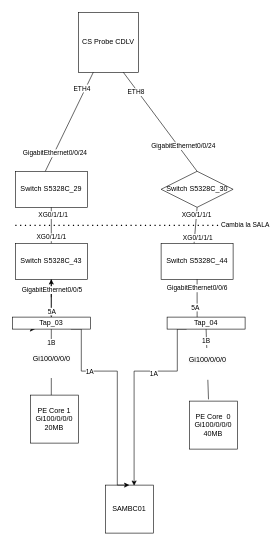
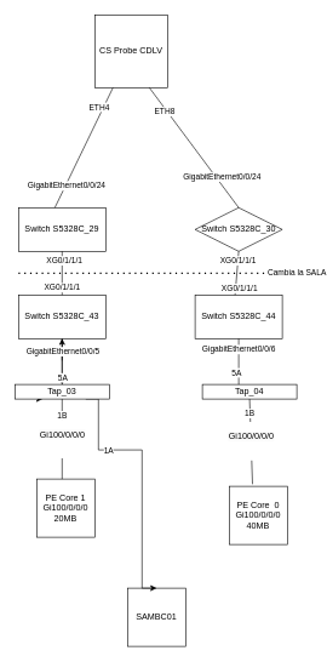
  <mxCell id="0" />
  <mxCell id="1" parent="0" />
  <mxCell id="2" value="CS Probe CDLV" style="whiteSpace=wrap;html=1;aspect=fixed;" vertex="1" parent="1"><mxGeometry x="130" y="20" width="100" height="100" as="geometry" /></mxCell>
  <mxCell id="3" value="SAMBC01" style="whiteSpace=wrap;html=1;aspect=fixed;" vertex="1" parent="1"><mxGeometry x="175" y="808" width="80" height="80" as="geometry" /></mxCell>
  <mxCell id="4" value="" style="edgeStyle=orthogonalEdgeStyle;rounded=0;orthogonalLoop=1;jettySize=auto;html=1;" edge="1" parent="1" source="8" target="13"><mxGeometry relative="1" as="geometry" /></mxCell>
  <mxCell id="5" style="edgeStyle=orthogonalEdgeStyle;rounded=0;orthogonalLoop=1;jettySize=auto;html=1;exitX=0.25;exitY=1;exitDx=0;exitDy=0;" edge="1" parent="1" source="8"><mxGeometry relative="1" as="geometry"><mxPoint x="58" y="548" as="targetPoint" /></mxGeometry></mxCell>
  <mxCell id="6" style="edgeStyle=orthogonalEdgeStyle;rounded=0;orthogonalLoop=1;jettySize=auto;html=1;exitX=0.75;exitY=1;exitDx=0;exitDy=0;entryX=0.5;entryY=0;entryDx=0;entryDy=0;" edge="1" parent="1" source="8" target="3"><mxGeometry relative="1" as="geometry"><Array as="points"><mxPoint x="135" y="548" /><mxPoint x="135" y="618" /><mxPoint x="195" y="618" /><mxPoint x="195" y="808" /></Array></mxGeometry></mxCell>
  <mxCell id="7" value="1A" style="edgeLabel;html=1;align=center;verticalAlign=middle;resizable=0;points=[];" vertex="1" connectable="0" parent="6"><mxGeometry x="-0.438" y="-1" relative="1" as="geometry"><mxPoint x="1" as="offset" /></mxGeometry></mxCell>
  <mxCell id="8" value="Tap_03" style="rounded=0;whiteSpace=wrap;html=1;" vertex="1" parent="1"><mxGeometry x="20" y="528" width="130" height="20" as="geometry" /></mxCell>
- <mxCell id="9" style="edgeStyle=orthogonalEdgeStyle;rounded=0;orthogonalLoop=1;jettySize=auto;html=1;exitX=0.25;exitY=1;exitDx=0;exitDy=0;entryX=0.6;entryY=0.013;entryDx=0;entryDy=0;entryPerimeter=0;" edge="1" parent="1" source="11" target="3"><mxGeometry relative="1" as="geometry"><mxPoint x="225" y="798" as="targetPoint" /><Array as="points"><mxPoint x="295" y="548" /><mxPoint x="295" y="618" /><mxPoint x="223" y="618" /></Array></mxGeometry></mxCell>
- <mxCell id="10" value="1A" style="edgeLabel;html=1;align=center;verticalAlign=middle;resizable=0;points=[];" vertex="1" connectable="0" parent="9"><mxGeometry x="-0.28" y="3" relative="1" as="geometry"><mxPoint as="offset" /></mxGeometry></mxCell>
  <mxCell id="11" value="Tap_04" style="rounded=0;whiteSpace=wrap;html=1;" vertex="1" parent="1"><mxGeometry x="278" y="528" width="130" height="20" as="geometry" /></mxCell>
  <mxCell id="12" value="" style="edgeStyle=orthogonalEdgeStyle;rounded=0;orthogonalLoop=1;jettySize=auto;html=1;" edge="1" parent="1" source="13" target="8"><mxGeometry relative="1" as="geometry" /></mxCell>
  <mxCell id="13" value="Switch S5328C_43" style="rounded=0;whiteSpace=wrap;html=1;" vertex="1" parent="1"><mxGeometry x="25" y="405" width="120" height="60" as="geometry" /></mxCell>
  <mxCell id="14" value="Switch S5328C_44" style="rounded=0;whiteSpace=wrap;html=1;" vertex="1" parent="1"><mxGeometry x="268" y="405" width="120" height="60" as="geometry" /></mxCell>
  <mxCell id="15" value="" style="endArrow=none;html=1;rounded=0;entryX=0.5;entryY=1;entryDx=0;entryDy=0;" edge="1" parent="1" target="13"><mxGeometry width="50" height="50" relative="1" as="geometry"><mxPoint x="85" y="495" as="sourcePoint" /><mxPoint x="135" y="445" as="targetPoint" /></mxGeometry></mxCell>
  <mxCell id="16" value="5A" style="edgeLabel;html=1;align=center;verticalAlign=middle;resizable=0;points=[];" vertex="1" connectable="0" parent="15"><mxGeometry x="0.133" relative="1" as="geometry"><mxPoint y="40" as="offset" /></mxGeometry></mxCell>
  <mxCell id="17" value="GigabitEthernet0/0/5" style="edgeLabel;html=1;align=center;verticalAlign=middle;resizable=0;points=[];" vertex="1" connectable="0" parent="15"><mxGeometry x="-0.145" relative="1" as="geometry"><mxPoint as="offset" /></mxGeometry></mxCell>
  <mxCell id="18" value="5A" style="endArrow=none;html=1;rounded=0;entryX=0.5;entryY=1;entryDx=0;entryDy=0;exitX=0.385;exitY=0;exitDx=0;exitDy=0;exitPerimeter=0;" edge="1" parent="1" source="11" target="14"><mxGeometry x="-0.496" y="3" width="50" height="50" relative="1" as="geometry"><mxPoint x="188" y="505" as="sourcePoint" /><mxPoint x="188" y="475" as="targetPoint" /><mxPoint as="offset" /></mxGeometry></mxCell>
  <mxCell id="19" value="GigabitEthernet0/0/6" style="edgeLabel;html=1;align=center;verticalAlign=middle;resizable=0;points=[];" vertex="1" connectable="0" parent="18"><mxGeometry x="0.564" y="1" relative="1" as="geometry"><mxPoint as="offset" /></mxGeometry></mxCell>
  <mxCell id="20" value="Switch S5328C_29" style="rounded=0;whiteSpace=wrap;html=1;" vertex="1" parent="1"><mxGeometry x="25" y="285" width="120" height="60" as="geometry" /></mxCell>
  <mxCell id="21" value="Switch S5328C_30" style="rhombus;whiteSpace=wrap;html=1;" vertex="1" parent="1"><mxGeometry x="268" y="285" width="120" height="60" as="geometry" /></mxCell>
  <mxCell id="22" value="" style="endArrow=none;html=1;rounded=0;entryX=0.25;entryY=1;entryDx=0;entryDy=0;" edge="1" parent="1" target="2"><mxGeometry width="50" height="50" relative="1" as="geometry"><mxPoint x="75" y="285" as="sourcePoint" /><mxPoint x="122.5" y="205" as="targetPoint" /></mxGeometry></mxCell>
  <mxCell id="23" value="GigabitEthernet0/0/24" style="edgeLabel;html=1;align=center;verticalAlign=middle;resizable=0;points=[];" vertex="1" connectable="0" parent="22"><mxGeometry x="0.486" y="-1" relative="1" as="geometry"><mxPoint x="-45" y="91" as="offset" /></mxGeometry></mxCell>
  <mxCell id="24" value="ETH4" style="edgeLabel;html=1;align=center;verticalAlign=middle;resizable=0;points=[];" vertex="1" connectable="0" parent="22"><mxGeometry x="0.684" y="-1" relative="1" as="geometry"><mxPoint x="-8" as="offset" /></mxGeometry></mxCell>
  <mxCell id="25" value="" style="endArrow=none;html=1;rounded=0;exitX=0.5;exitY=0;exitDx=0;exitDy=0;entryX=0.75;entryY=1;entryDx=0;entryDy=0;" edge="1" parent="1" source="21" target="2"><mxGeometry width="50" height="50" relative="1" as="geometry"><mxPoint x="218.5" y="285" as="sourcePoint" /><mxPoint x="268" y="205" as="targetPoint" /></mxGeometry></mxCell>
  <mxCell id="26" value="GigabitEthernet0/0/24" style="edgeLabel;html=1;align=center;verticalAlign=middle;resizable=0;points=[];" vertex="1" connectable="0" parent="25"><mxGeometry x="0.631" y="2" relative="1" as="geometry"><mxPoint x="79" y="91" as="offset" /></mxGeometry></mxCell>
  <mxCell id="27" value="ETH8" style="edgeLabel;html=1;align=center;verticalAlign=middle;resizable=0;points=[];" vertex="1" connectable="0" parent="25"><mxGeometry x="0.71" y="-3" relative="1" as="geometry"><mxPoint y="10" as="offset" /></mxGeometry></mxCell>
  <mxCell id="28" value="XG0/1/1/1" style="endArrow=none;html=1;rounded=0;entryX=0.5;entryY=1;entryDx=0;entryDy=0;" edge="1" parent="1" target="20"><mxGeometry x="-0.667" width="50" height="50" relative="1" as="geometry"><mxPoint x="85" y="405" as="sourcePoint" /><mxPoint x="135" y="355" as="targetPoint" /><mxPoint as="offset" /></mxGeometry></mxCell>
  <mxCell id="29" value="XG0/1/1/1" style="edgeLabel;html=1;align=center;verticalAlign=middle;resizable=0;points=[];" vertex="1" connectable="0" parent="28"><mxGeometry x="0.6" y="-2" relative="1" as="geometry"><mxPoint as="offset" /></mxGeometry></mxCell>
  <mxCell id="30" value="" style="endArrow=none;html=1;rounded=0;entryX=0.5;entryY=1;entryDx=0;entryDy=0;" edge="1" parent="1" target="21"><mxGeometry width="50" height="50" relative="1" as="geometry"><mxPoint x="323" y="405" as="sourcePoint" /><mxPoint x="318" y="355" as="targetPoint" /></mxGeometry></mxCell>
  <mxCell id="31" value="XG0/1/1/1" style="edgeLabel;html=1;align=center;verticalAlign=middle;resizable=0;points=[];" vertex="1" connectable="0" parent="30"><mxGeometry x="0.6" relative="1" as="geometry"><mxPoint as="offset" /></mxGeometry></mxCell>
  <mxCell id="32" value="PE Core 1&lt;div&gt;Gi100/0/0/0&lt;/div&gt;&lt;div&gt;20MB&lt;/div&gt;" style="whiteSpace=wrap;html=1;aspect=fixed;" vertex="1" parent="1"><mxGeometry x="50" y="658" width="80" height="80" as="geometry" /></mxCell>
  <mxCell id="33" value="PE Core&amp;nbsp; 0&lt;div&gt;Gi100/0/0/0&lt;br&gt;&lt;/div&gt;&lt;div&gt;40MB&lt;/div&gt;" style="whiteSpace=wrap;html=1;aspect=fixed;" vertex="1" parent="1"><mxGeometry x="315" y="668" width="80" height="80" as="geometry" /></mxCell>
  <mxCell id="34" value="&#10;&lt;span style=&quot;color: rgb(0, 0, 0); font-family: Helvetica; font-size: 12px; font-style: normal; font-variant-ligatures: normal; font-variant-caps: normal; font-weight: 400; letter-spacing: normal; orphans: 2; text-align: center; text-indent: 0px; text-transform: none; widows: 2; word-spacing: 0px; -webkit-text-stroke-width: 0px; white-space: normal; background-color: rgb(251, 251, 251); text-decoration-thickness: initial; text-decoration-style: initial; text-decoration-color: initial; display: inline !important; float: none;&quot;&gt;Gi100/0/0/0&lt;/span&gt;&#10;&#10;" style="endArrow=none;html=1;rounded=0;entryX=0.5;entryY=1;entryDx=0;entryDy=0;" edge="1" parent="1" target="8"><mxGeometry width="50" height="50" relative="1" as="geometry"><mxPoint x="85" y="658" as="sourcePoint" /><mxPoint x="135" y="608" as="targetPoint" /></mxGeometry></mxCell>
  <mxCell id="35" value="1B" style="edgeLabel;html=1;align=center;verticalAlign=middle;resizable=0;points=[];" vertex="1" connectable="0" parent="34"><mxGeometry x="0.599" y="1" relative="1" as="geometry"><mxPoint as="offset" /></mxGeometry></mxCell>
  <mxCell id="36" value="&#10;&lt;span style=&quot;color: rgb(0, 0, 0); font-family: Helvetica; font-size: 12px; font-style: normal; font-variant-ligatures: normal; font-variant-caps: normal; font-weight: 400; letter-spacing: normal; orphans: 2; text-align: center; text-indent: 0px; text-transform: none; widows: 2; word-spacing: 0px; -webkit-text-stroke-width: 0px; white-space: normal; background-color: rgb(251, 251, 251); text-decoration-thickness: initial; text-decoration-style: initial; text-decoration-color: initial; display: inline !important; float: none;&quot;&gt;Gi100/0/0/0&lt;/span&gt;&#10;&#10;" style="endArrow=none;html=1;rounded=0;entryX=0.5;entryY=1;entryDx=0;entryDy=0;exitX=0.4;exitY=-0.037;exitDx=0;exitDy=0;exitPerimeter=0;" edge="1" parent="1" source="33" target="11"><mxGeometry width="50" height="50" relative="1" as="geometry"><mxPoint x="340.5" y="658" as="sourcePoint" /><mxPoint x="343" y="558" as="targetPoint" /></mxGeometry></mxCell>
  <mxCell id="37" value="1B" style="edgeLabel;html=1;align=center;verticalAlign=middle;resizable=0;points=[];" vertex="1" connectable="0" parent="36"><mxGeometry x="0.666" y="1" relative="1" as="geometry"><mxPoint as="offset" /></mxGeometry></mxCell>
  <mxCell id="38" value="" style="endArrow=none;dashed=1;html=1;dashPattern=1 3;strokeWidth=2;rounded=0;" edge="1" parent="1"><mxGeometry width="50" height="50" relative="1" as="geometry"><mxPoint x="25" y="375" as="sourcePoint" /><mxPoint x="415" y="375" as="targetPoint" /></mxGeometry></mxCell>
  <mxCell id="39" value="XG0/1/1/1" style="edgeLabel;html=1;align=center;verticalAlign=middle;resizable=0;points=[];" vertex="1" connectable="0" parent="38"><mxGeometry x="0.579" y="-5" relative="1" as="geometry"><mxPoint x="-5" y="15" as="offset" /></mxGeometry></mxCell>
  <mxCell id="40" value="Cambia la SALA" style="edgeLabel;html=1;align=center;verticalAlign=middle;resizable=0;points=[];" vertex="1" connectable="0" parent="38"><mxGeometry x="0.957" y="1" relative="1" as="geometry"><mxPoint as="offset" /></mxGeometry></mxCell>
